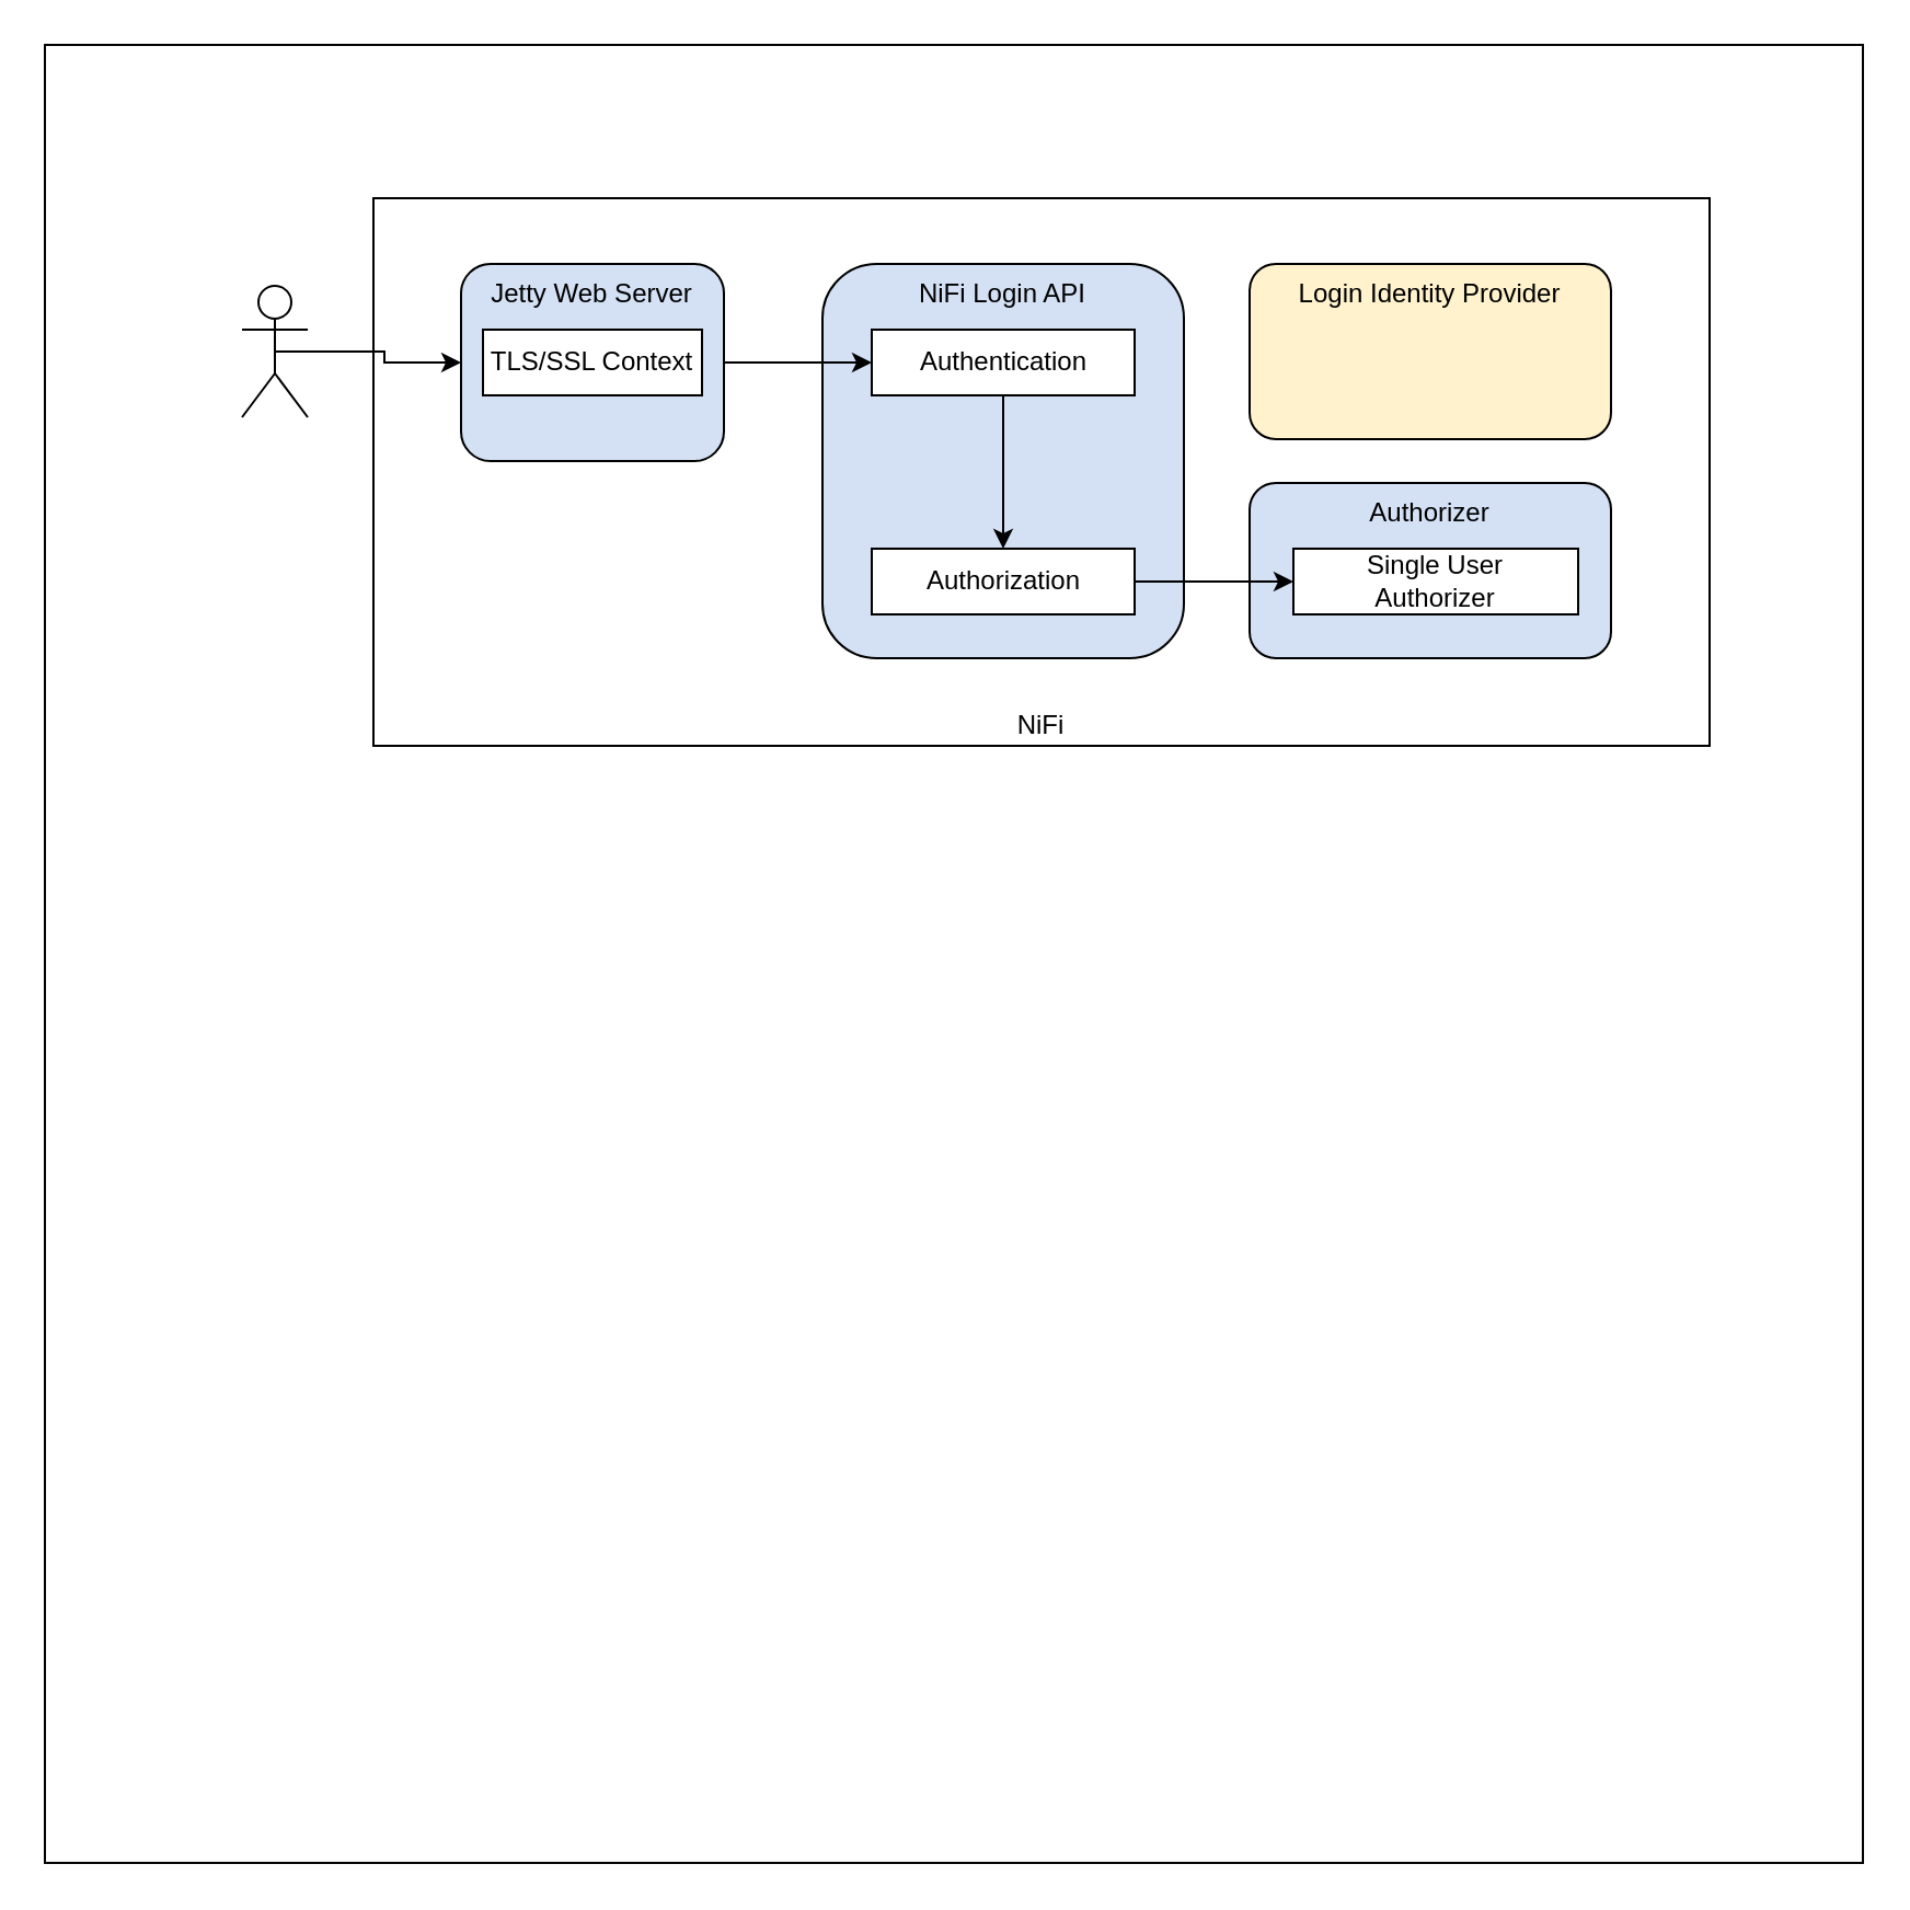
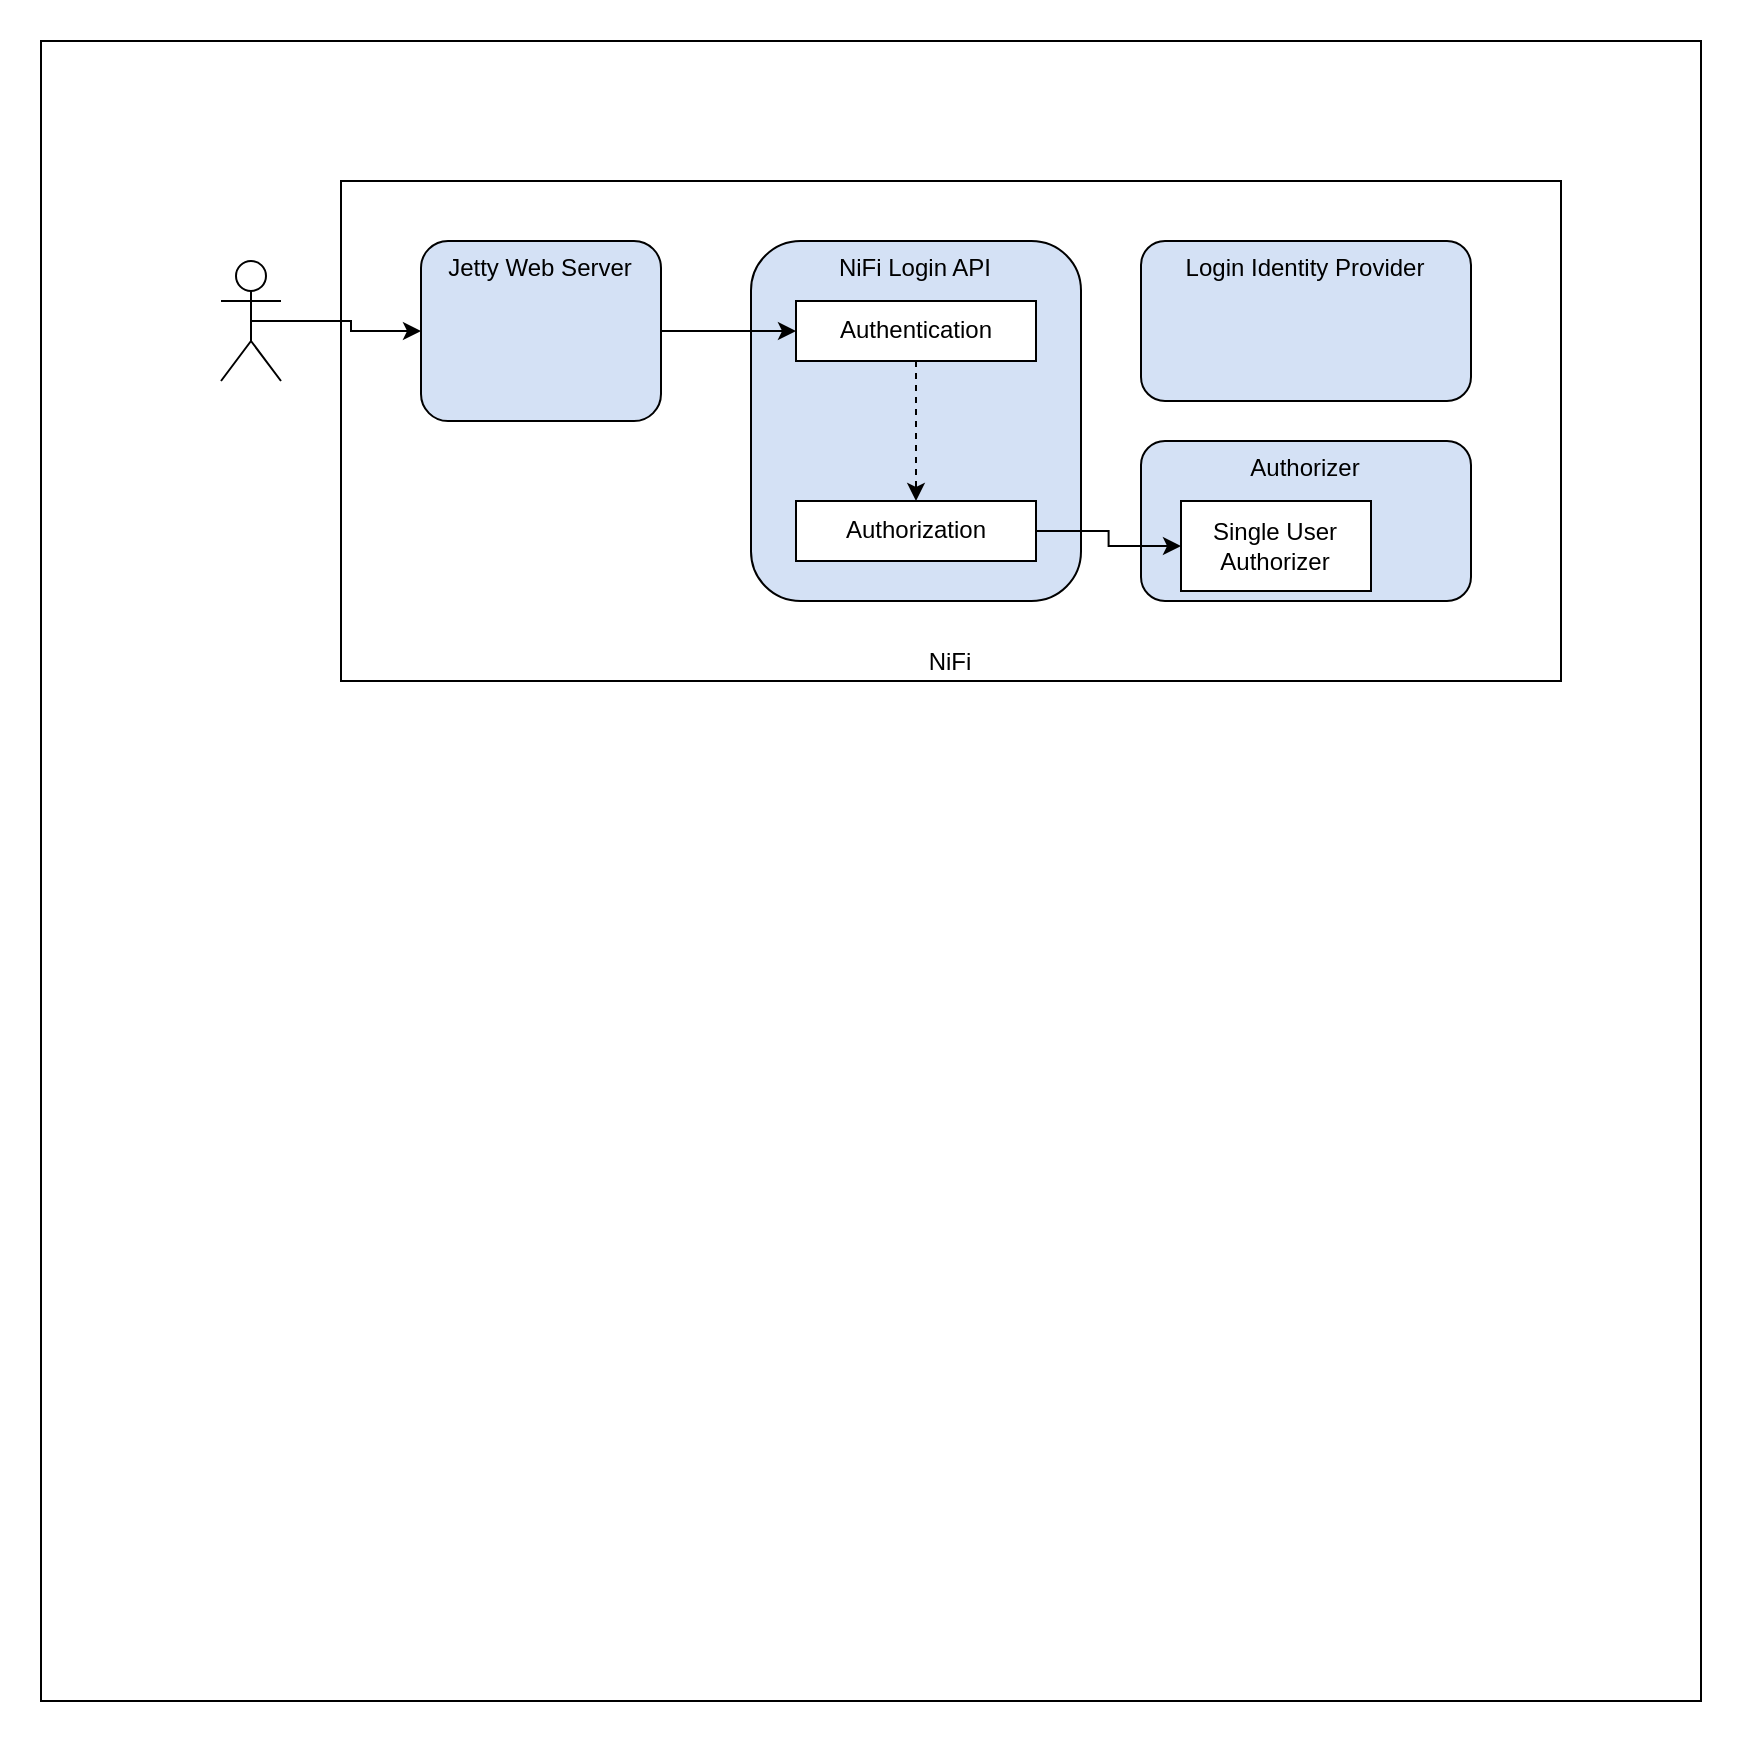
  <mxCell id="0" />
  <mxCell id="1" parent="0" />
  <mxCell id="2" value="" style="whiteSpace=wrap;html=1;aspect=fixed;" vertex="1" parent="1"><mxGeometry x="20" y="20" width="830" height="830" as="geometry" /></mxCell>
  <mxCell id="3" value="" style="shape=umlActor;verticalLabelPosition=bottom;verticalAlign=top;html=1;outlineConnect=0;" vertex="1" parent="1"><mxGeometry x="110" y="130" width="30" height="60" as="geometry" /></mxCell>
  <mxCell id="4" value="NiFi" style="rounded=0;whiteSpace=wrap;html=1;verticalAlign=bottom;" vertex="1" parent="1"><mxGeometry x="170" y="90" width="610" height="250" as="geometry" /></mxCell>
  <mxCell id="5" value="Jetty Web Server" style="rounded=1;whiteSpace=wrap;html=1;verticalAlign=top;fillColor=#D4E1F5;" vertex="1" parent="1"><mxGeometry x="210" y="120" width="120" height="90" as="geometry" /></mxCell>
  <mxCell id="6" value="NiFi Login API" style="rounded=1;whiteSpace=wrap;html=1;verticalAlign=top;fillColor=#D4E1F5;" vertex="1" parent="1"><mxGeometry x="375" y="120" width="165" height="180" as="geometry" /></mxCell>
- <mxCell id="7" style="edgeStyle=orthogonalEdgeStyle;rounded=0;orthogonalLoop=1;jettySize=auto;html=1;exitX=0.5;exitY=1;exitDx=0;exitDy=0;" edge="1" parent="1" source="8" target="9"><mxGeometry relative="1" as="geometry" /></mxCell>
+ <mxCell id="7" style="edgeStyle=orthogonalEdgeStyle;rounded=0;orthogonalLoop=1;jettySize=auto;html=1;exitX=0.5;exitY=1;exitDx=0;exitDy=0;dashed=1;" edge="1" parent="1" source="8" target="9"><mxGeometry relative="1" as="geometry" /></mxCell>
  <mxCell id="8" value="Authentication" style="rounded=0;whiteSpace=wrap;html=1;" vertex="1" parent="1"><mxGeometry x="397.5" y="150" width="120" height="30" as="geometry" /></mxCell>
  <mxCell id="9" value="Authorization" style="rounded=0;whiteSpace=wrap;html=1;" vertex="1" parent="1"><mxGeometry x="397.5" y="250" width="120" height="30" as="geometry" /></mxCell>
- <mxCell id="10" value="Login Identity Provider" style="rounded=1;whiteSpace=wrap;html=1;verticalAlign=top;fillColor=#fff2cc;" vertex="1" parent="1"><mxGeometry x="570" y="120" width="165" height="80" as="geometry" /></mxCell>
+ <mxCell id="10" value="Login Identity Provider" style="rounded=1;whiteSpace=wrap;html=1;verticalAlign=top;fillColor=#D4E1F5;" vertex="1" parent="1"><mxGeometry x="570" y="120" width="165" height="80" as="geometry" /></mxCell>
  <mxCell id="11" value="Authorizer" style="rounded=1;whiteSpace=wrap;html=1;verticalAlign=top;fillColor=#D4E1F5;" vertex="1" parent="1"><mxGeometry x="570" y="220" width="165" height="80" as="geometry" /></mxCell>
- <mxCell id="12" value="Single User&lt;br&gt;Authorizer" style="rounded=0;whiteSpace=wrap;html=1;" vertex="1" parent="1"><mxGeometry x="590" y="250" width="130" height="30" as="geometry" /></mxCell>
- <mxCell id="13" value="TLS/SSL Context" style="rounded=0;whiteSpace=wrap;html=1;" vertex="1" parent="1"><mxGeometry x="220" y="150" width="100" height="30" as="geometry" /></mxCell>
+ <mxCell id="12" value="Single User&lt;br&gt;Authorizer" style="rounded=0;whiteSpace=wrap;html=1;" vertex="1" parent="1"><mxGeometry x="590" y="250" width="95" height="45" as="geometry" /></mxCell>
  <mxCell id="14" style="edgeStyle=orthogonalEdgeStyle;rounded=0;orthogonalLoop=1;jettySize=auto;html=1;exitX=0.5;exitY=0.5;exitDx=0;exitDy=0;exitPerimeter=0;entryX=0;entryY=0.5;entryDx=0;entryDy=0;" edge="1" parent="1" source="3" target="5"><mxGeometry relative="1" as="geometry" /></mxCell>
  <mxCell id="15" value="" style="endArrow=classic;html=1;exitX=1;exitY=0.5;exitDx=0;exitDy=0;entryX=0;entryY=0.5;entryDx=0;entryDy=0;" edge="1" parent="1" source="5" target="8"><mxGeometry width="50" height="50" relative="1" as="geometry"><mxPoint x="380" y="390" as="sourcePoint" /><mxPoint x="430" y="340" as="targetPoint" /></mxGeometry></mxCell>
  <mxCell id="16" style="edgeStyle=orthogonalEdgeStyle;rounded=0;orthogonalLoop=1;jettySize=auto;html=1;exitX=1;exitY=0.5;exitDx=0;exitDy=0;entryX=0;entryY=0.5;entryDx=0;entryDy=0;" edge="1" parent="1" source="9" target="12"><mxGeometry relative="1" as="geometry" /></mxCell>
